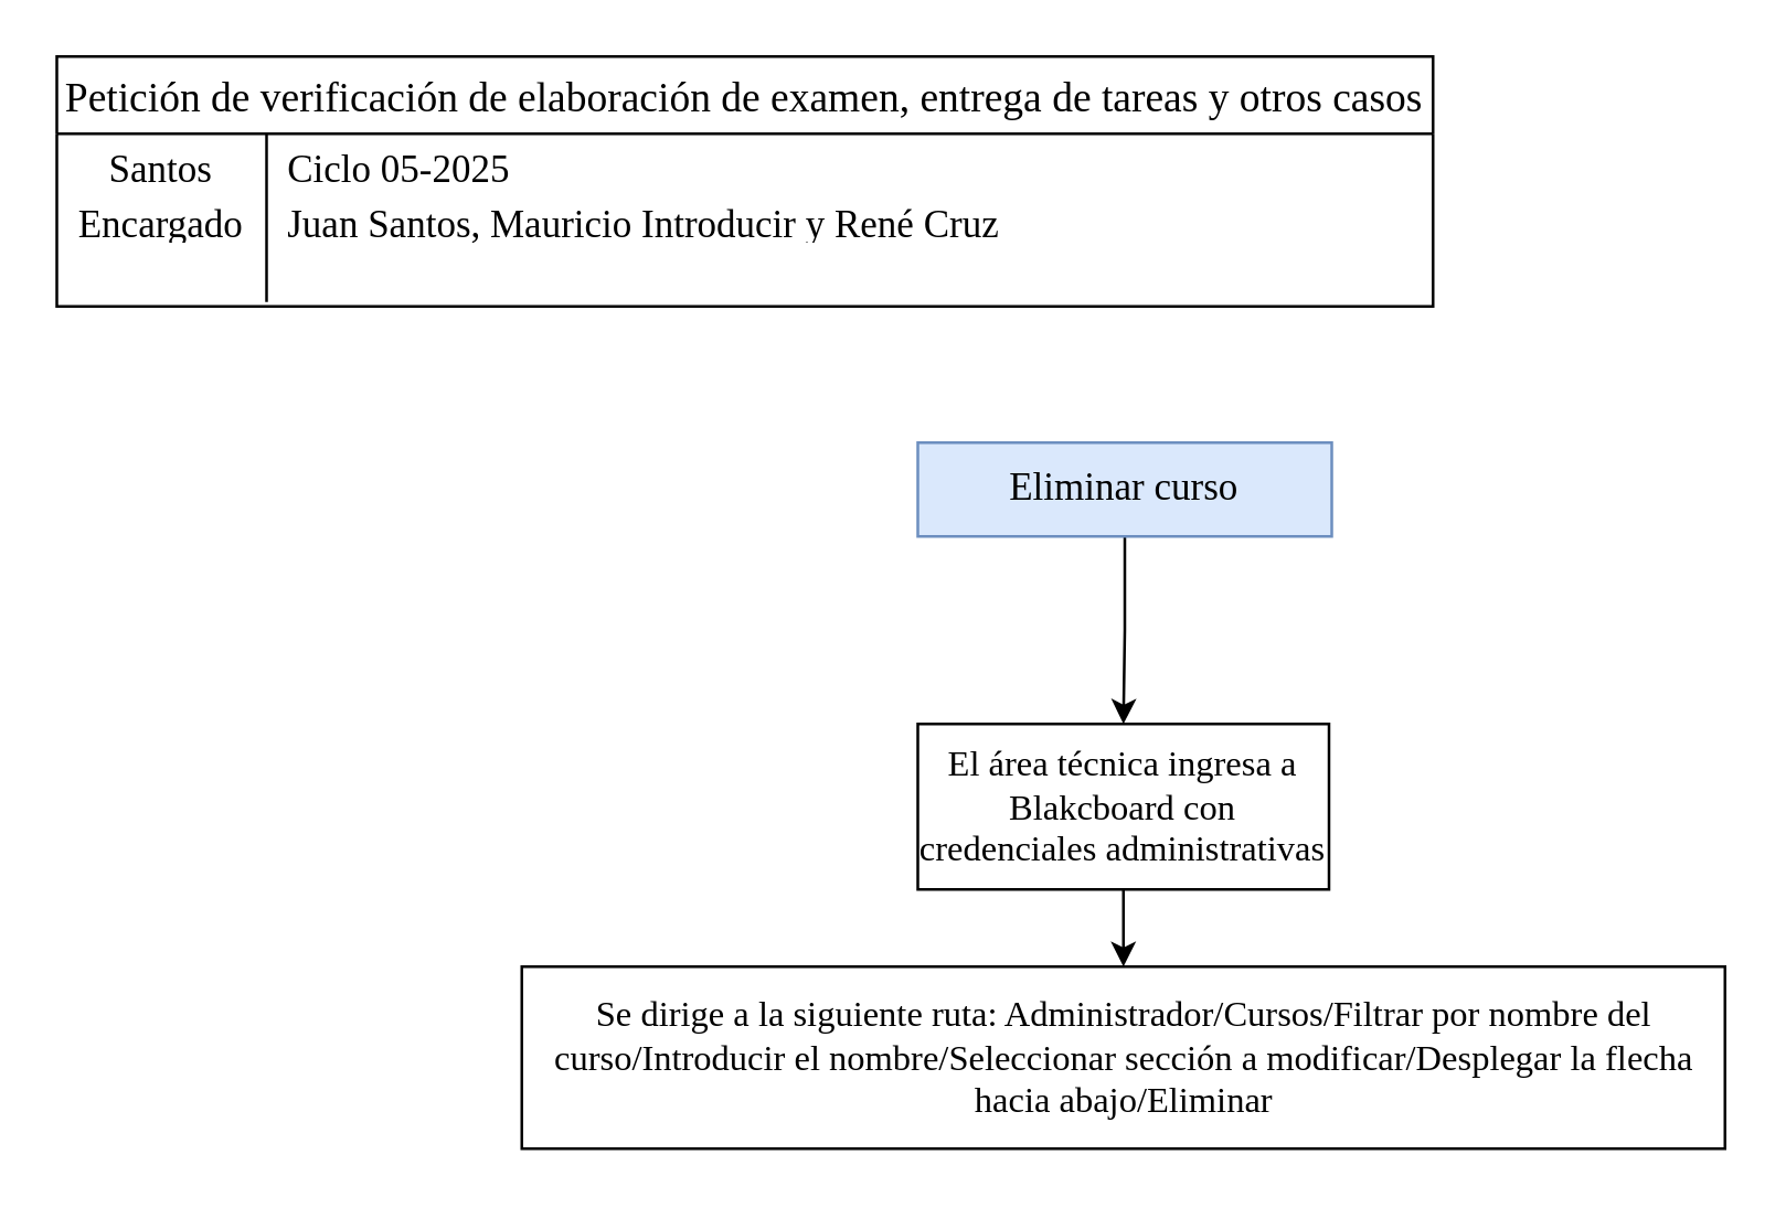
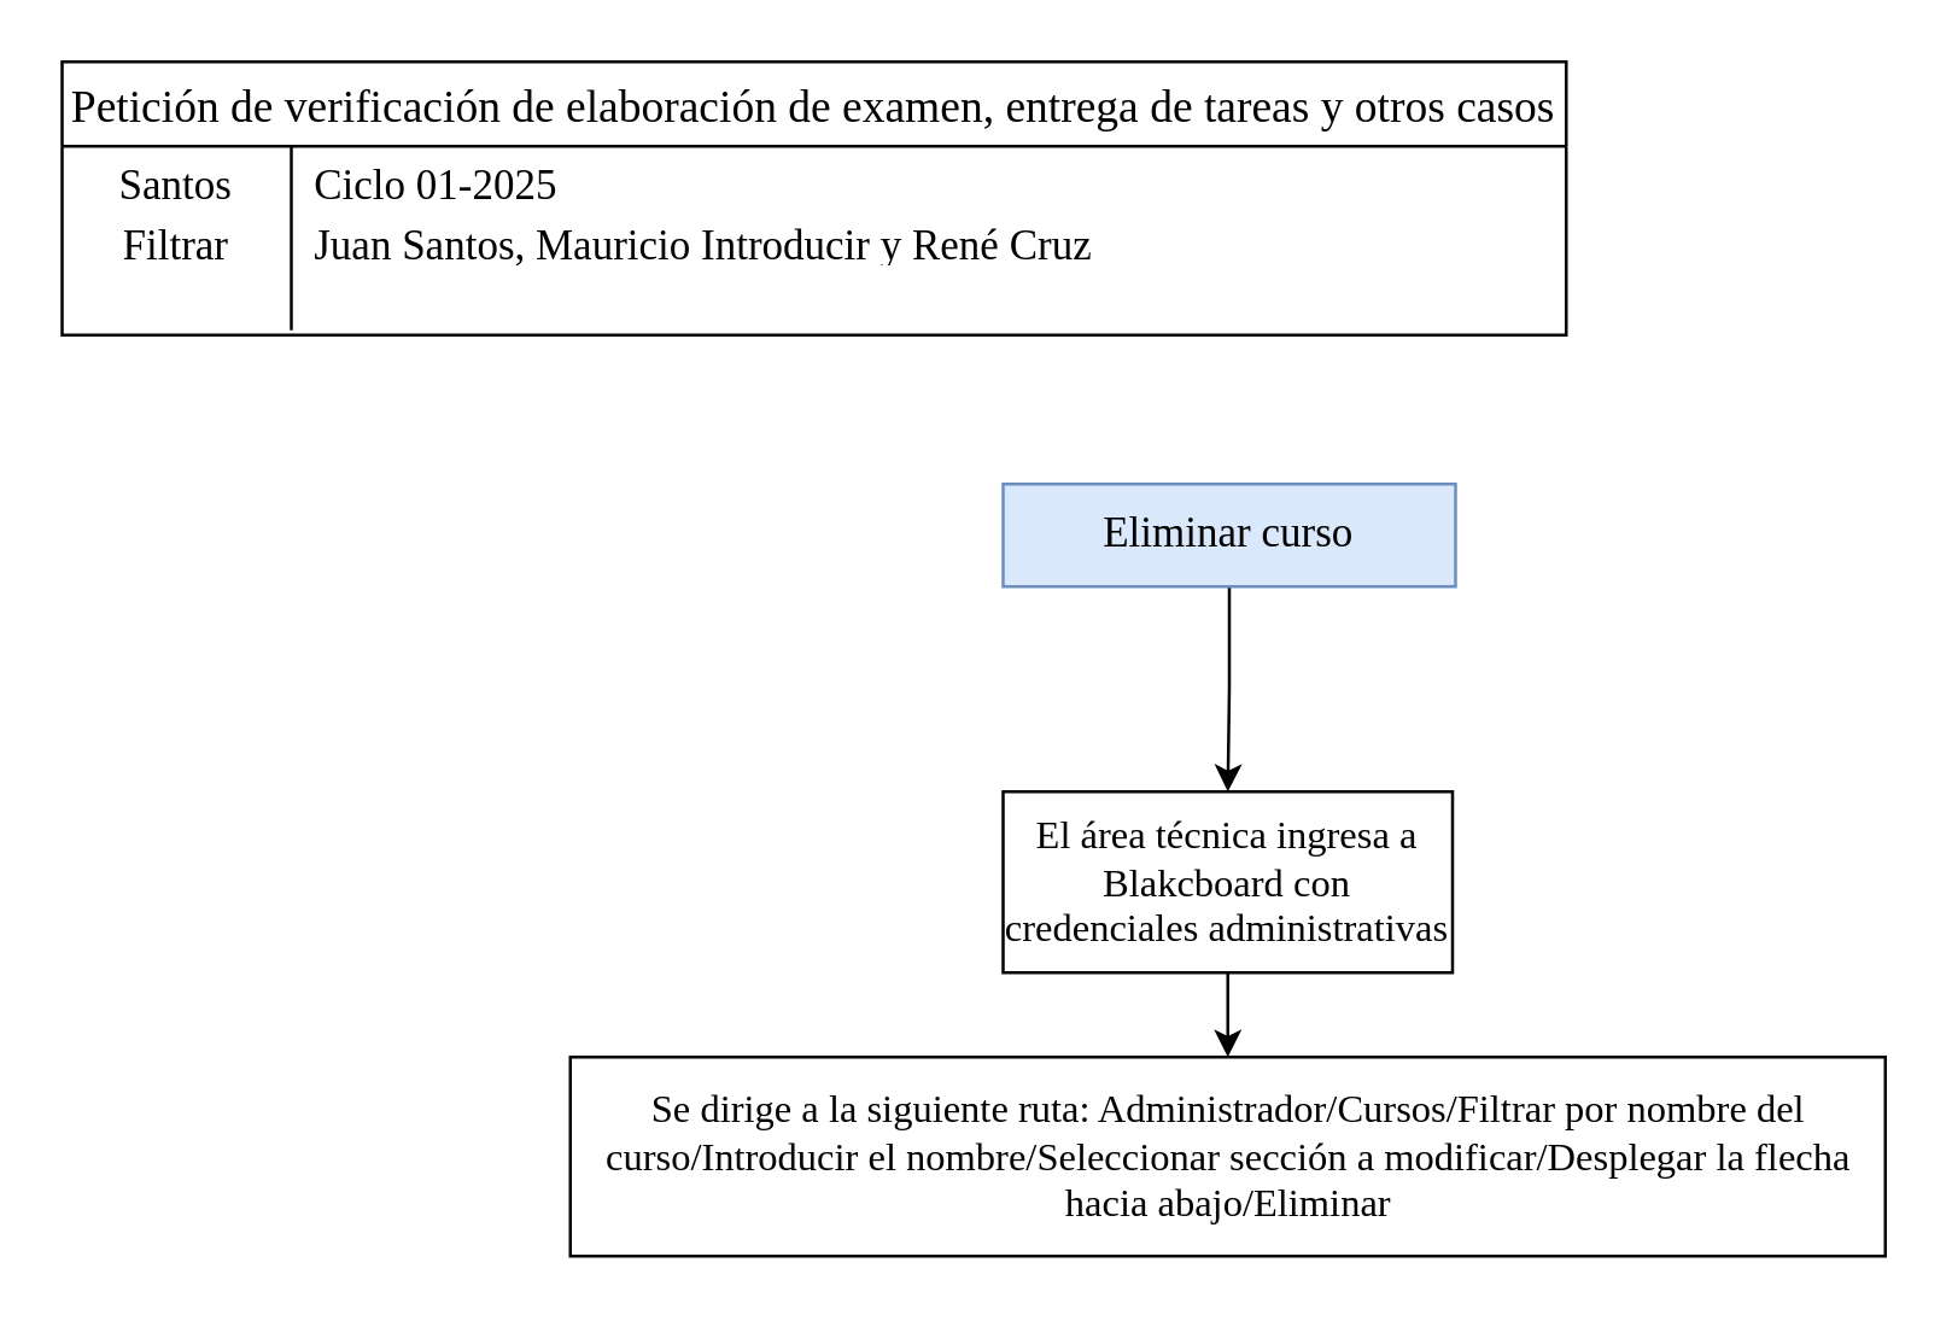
  <mxCell id="0" />
  <mxCell id="1" parent="0" />
  <mxCell id="2" value="Petición de verificación de elaboración de examen, entrega de tareas y otros casos" style="shape=table;startSize=28;container=1;collapsible=0;childLayout=tableLayout;fixedRows=1;rowLines=0;fontStyle=0;strokeColor=default;fontSize=15;fontFamily=Times New Roman;" vertex="1" parent="1"><mxGeometry x="20" y="20" width="498.697" height="90.612" as="geometry" /></mxCell>
  <mxCell id="3" value="" style="shape=tableRow;horizontal=0;startSize=0;swimlaneHead=0;swimlaneBody=0;top=0;left=0;bottom=0;right=0;collapsible=0;dropTarget=0;fillColor=none;points=[[0,0.5],[1,0.5]];portConstraint=eastwest;strokeColor=inherit;fontSize=16;fontFamily=Times New Roman;" vertex="1" parent="2"><mxGeometry y="28" width="498.697" height="20" as="geometry" /></mxCell>
  <mxCell id="4" value="&lt;font style=&quot;font-size: 14px;&quot;&gt;Santos&lt;/font&gt;&lt;div&gt;&lt;br&gt;&lt;/div&gt;" style="shape=partialRectangle;html=1;whiteSpace=wrap;connectable=0;fillColor=none;top=0;left=0;bottom=0;right=0;overflow=hidden;pointerEvents=1;strokeColor=inherit;fontSize=16;fontFamily=Times New Roman;" vertex="1" parent="3"><mxGeometry width="76" height="20" as="geometry"><mxRectangle width="76" height="20" as="alternateBounds" /></mxGeometry></mxCell>
- <mxCell id="5" value="&lt;font style=&quot;font-size: 14px;&quot;&gt;Ciclo 05-2025&lt;/font&gt;" style="shape=partialRectangle;html=1;whiteSpace=wrap;connectable=0;fillColor=none;top=0;left=0;bottom=0;right=0;align=left;spacingLeft=6;overflow=hidden;strokeColor=inherit;fontSize=16;fontFamily=Times New Roman;" vertex="1" parent="3"><mxGeometry x="76" width="423" height="20" as="geometry"><mxRectangle width="423" height="20" as="alternateBounds" /></mxGeometry></mxCell>
+ <mxCell id="5" value="&lt;font style=&quot;font-size: 14px;&quot;&gt;Ciclo 01-2025&lt;/font&gt;" style="shape=partialRectangle;html=1;whiteSpace=wrap;connectable=0;fillColor=none;top=0;left=0;bottom=0;right=0;align=left;spacingLeft=6;overflow=hidden;strokeColor=inherit;fontSize=16;fontFamily=Times New Roman;" vertex="1" parent="3"><mxGeometry x="76" width="423" height="20" as="geometry"><mxRectangle width="423" height="20" as="alternateBounds" /></mxGeometry></mxCell>
  <mxCell id="6" value="" style="shape=tableRow;horizontal=0;startSize=0;swimlaneHead=0;swimlaneBody=0;top=0;left=0;bottom=0;right=0;collapsible=0;dropTarget=0;fillColor=none;points=[[0,0.5],[1,0.5]];portConstraint=eastwest;strokeColor=inherit;fontSize=16;fontFamily=Times New Roman;" vertex="1" parent="2"><mxGeometry y="48" width="498.697" height="21" as="geometry" /></mxCell>
- <mxCell id="7" value="&lt;font style=&quot;font-size: 14px;&quot;&gt;Encargado&lt;/font&gt;" style="shape=partialRectangle;html=1;whiteSpace=wrap;connectable=0;fillColor=none;top=0;left=0;bottom=0;right=0;overflow=hidden;strokeColor=inherit;fontSize=16;fontFamily=Times New Roman;" vertex="1" parent="6"><mxGeometry width="76" height="21" as="geometry"><mxRectangle width="76" height="21" as="alternateBounds" /></mxGeometry></mxCell>
+ <mxCell id="7" value="&lt;font style=&quot;font-size: 14px;&quot;&gt;Filtrar&lt;/font&gt;" style="shape=partialRectangle;html=1;whiteSpace=wrap;connectable=0;fillColor=none;top=0;left=0;bottom=0;right=0;overflow=hidden;strokeColor=inherit;fontSize=16;fontFamily=Times New Roman;" vertex="1" parent="6"><mxGeometry width="76" height="21" as="geometry"><mxRectangle width="76" height="21" as="alternateBounds" /></mxGeometry></mxCell>
  <mxCell id="8" value="&lt;span style=&quot;font-size: 14px;&quot;&gt;Juan Santos, Mauricio Introducir y René Cruz&lt;/span&gt;" style="shape=partialRectangle;html=1;whiteSpace=wrap;connectable=0;fillColor=none;top=0;left=0;bottom=0;right=0;align=left;spacingLeft=6;overflow=hidden;strokeColor=inherit;fontSize=16;fontFamily=Times New Roman;" vertex="1" parent="6"><mxGeometry x="76" width="423" height="21" as="geometry"><mxRectangle width="423" height="21" as="alternateBounds" /></mxGeometry></mxCell>
  <mxCell id="9" value="" style="shape=tableRow;horizontal=0;startSize=0;swimlaneHead=0;swimlaneBody=0;top=0;left=0;bottom=0;right=0;collapsible=0;dropTarget=0;fillColor=none;points=[[0,0.5],[1,0.5]];portConstraint=eastwest;strokeColor=inherit;fontSize=16;fontFamily=Times New Roman;" vertex="1" parent="2"><mxGeometry y="69" width="498.697" height="20" as="geometry" /></mxCell>
  <mxCell id="10" value="" style="shape=partialRectangle;html=1;whiteSpace=wrap;connectable=0;fillColor=none;top=0;left=0;bottom=0;right=0;overflow=hidden;strokeColor=inherit;fontSize=16;fontFamily=Times New Roman;" vertex="1" parent="9"><mxGeometry width="76" height="20" as="geometry"><mxRectangle width="76" height="20" as="alternateBounds" /></mxGeometry></mxCell>
  <mxCell id="11" value="" style="shape=partialRectangle;html=1;whiteSpace=wrap;connectable=0;fillColor=none;top=0;left=0;bottom=0;right=0;align=left;spacingLeft=6;overflow=hidden;strokeColor=inherit;fontSize=16;fontFamily=Times New Roman;" vertex="1" parent="9"><mxGeometry x="76" width="423" height="20" as="geometry"><mxRectangle width="423" height="20" as="alternateBounds" /></mxGeometry></mxCell>
  <mxCell id="12" value="" style="edgeStyle=orthogonalEdgeStyle;rounded=0;orthogonalLoop=1;jettySize=auto;html=1;" edge="1" parent="1" source="13" target="15"><mxGeometry relative="1" as="geometry" /></mxCell>
  <mxCell id="13" value="&lt;span style=&quot;font-size: 14px;&quot;&gt;Eliminar curso&lt;/span&gt;" style="rounded=0;whiteSpace=wrap;html=1;fillColor=#dae8fc;strokeColor=#6c8ebf;fontFamily=Times New Roman;fontSize=13;" vertex="1" parent="1"><mxGeometry x="332" y="160" width="150" height="34" as="geometry" /></mxCell>
  <mxCell id="14" value="" style="edgeStyle=orthogonalEdgeStyle;rounded=0;orthogonalLoop=1;jettySize=auto;html=1;" edge="1" parent="1" source="15" target="16"><mxGeometry relative="1" as="geometry" /></mxCell>
  <mxCell id="15" value="El área técnica ingresa a Blakcboard con credenciales administrativas" style="whiteSpace=wrap;html=1;fontSize=13;fontFamily=Times New Roman;rounded=0;" vertex="1" parent="1"><mxGeometry x="332" y="262" width="149" height="60" as="geometry" /></mxCell>
  <mxCell id="16" value="Se dirige a la siguiente ruta: Administrador/Cursos/Filtrar por nombre del curso/Introducir el nombre/Seleccionar sección a modificar/Desplegar la flecha hacia abajo/Eliminar" style="whiteSpace=wrap;html=1;fontSize=13;fontFamily=Times New Roman;rounded=0;" vertex="1" parent="1"><mxGeometry x="188.5" y="350" width="436" height="66" as="geometry" /></mxCell>
